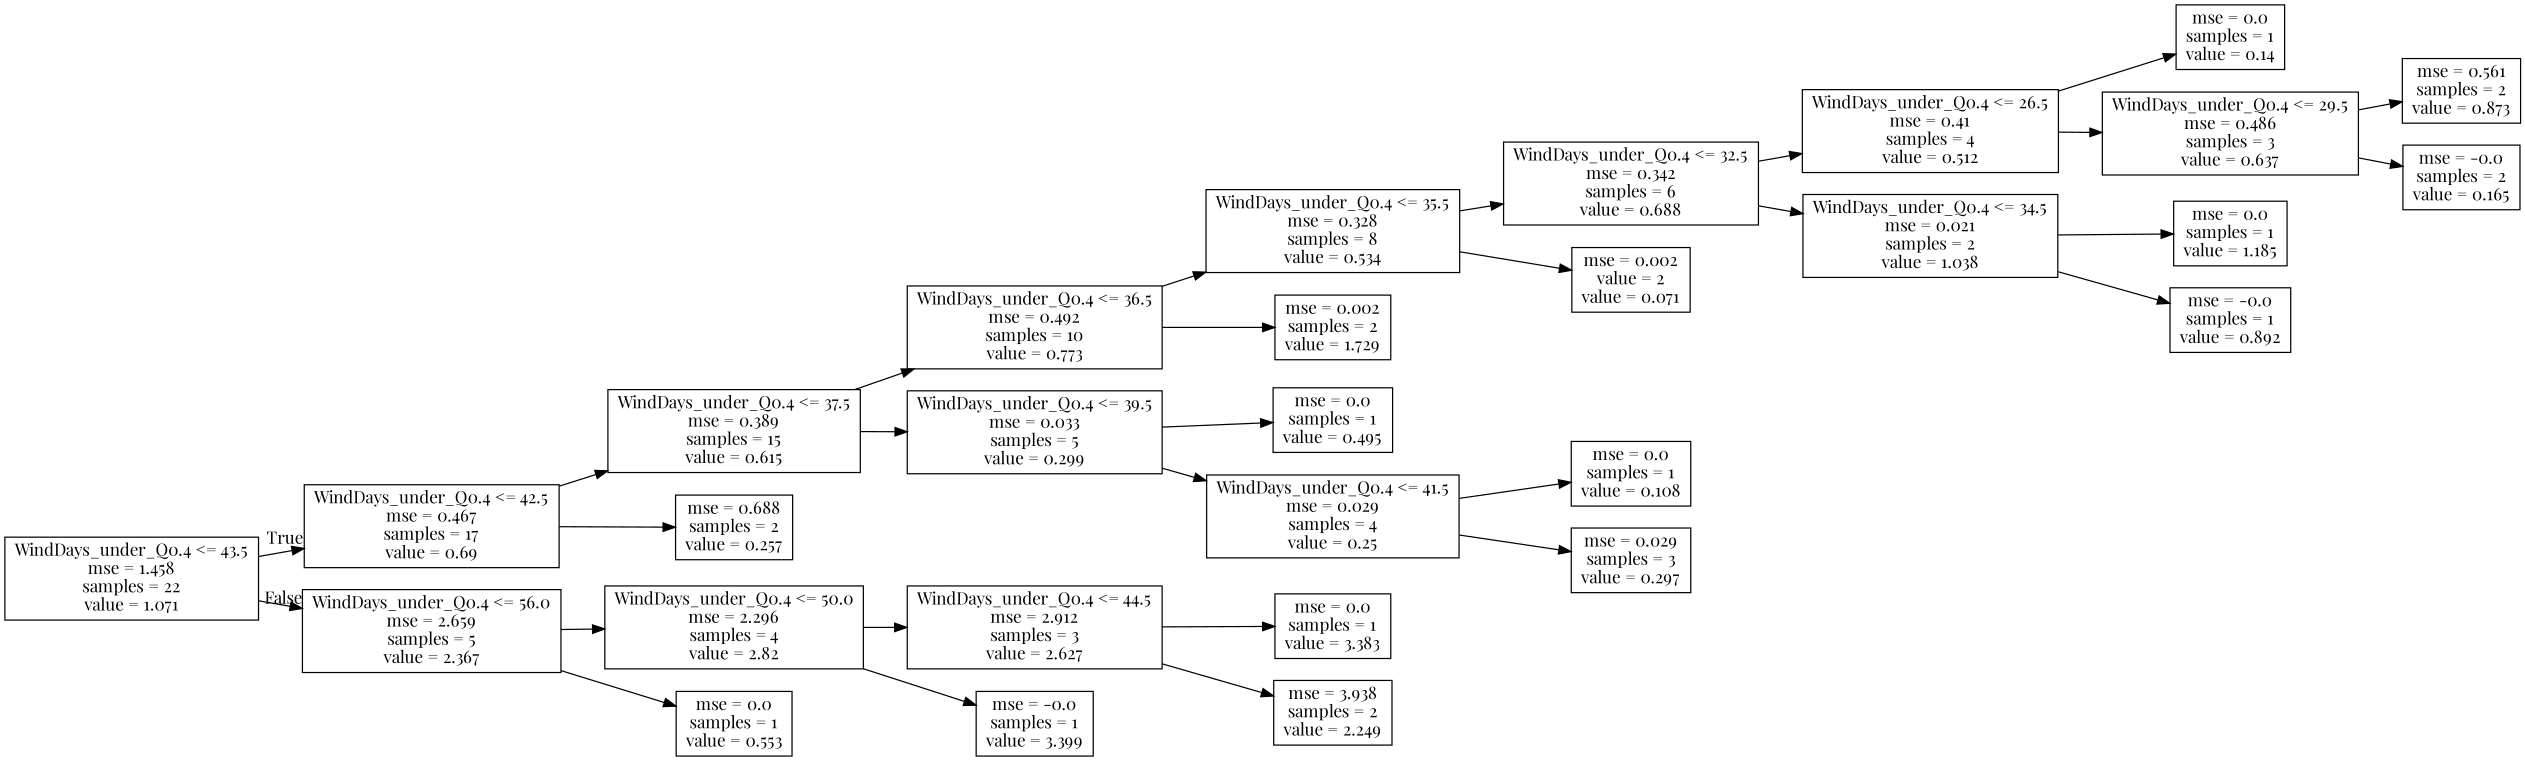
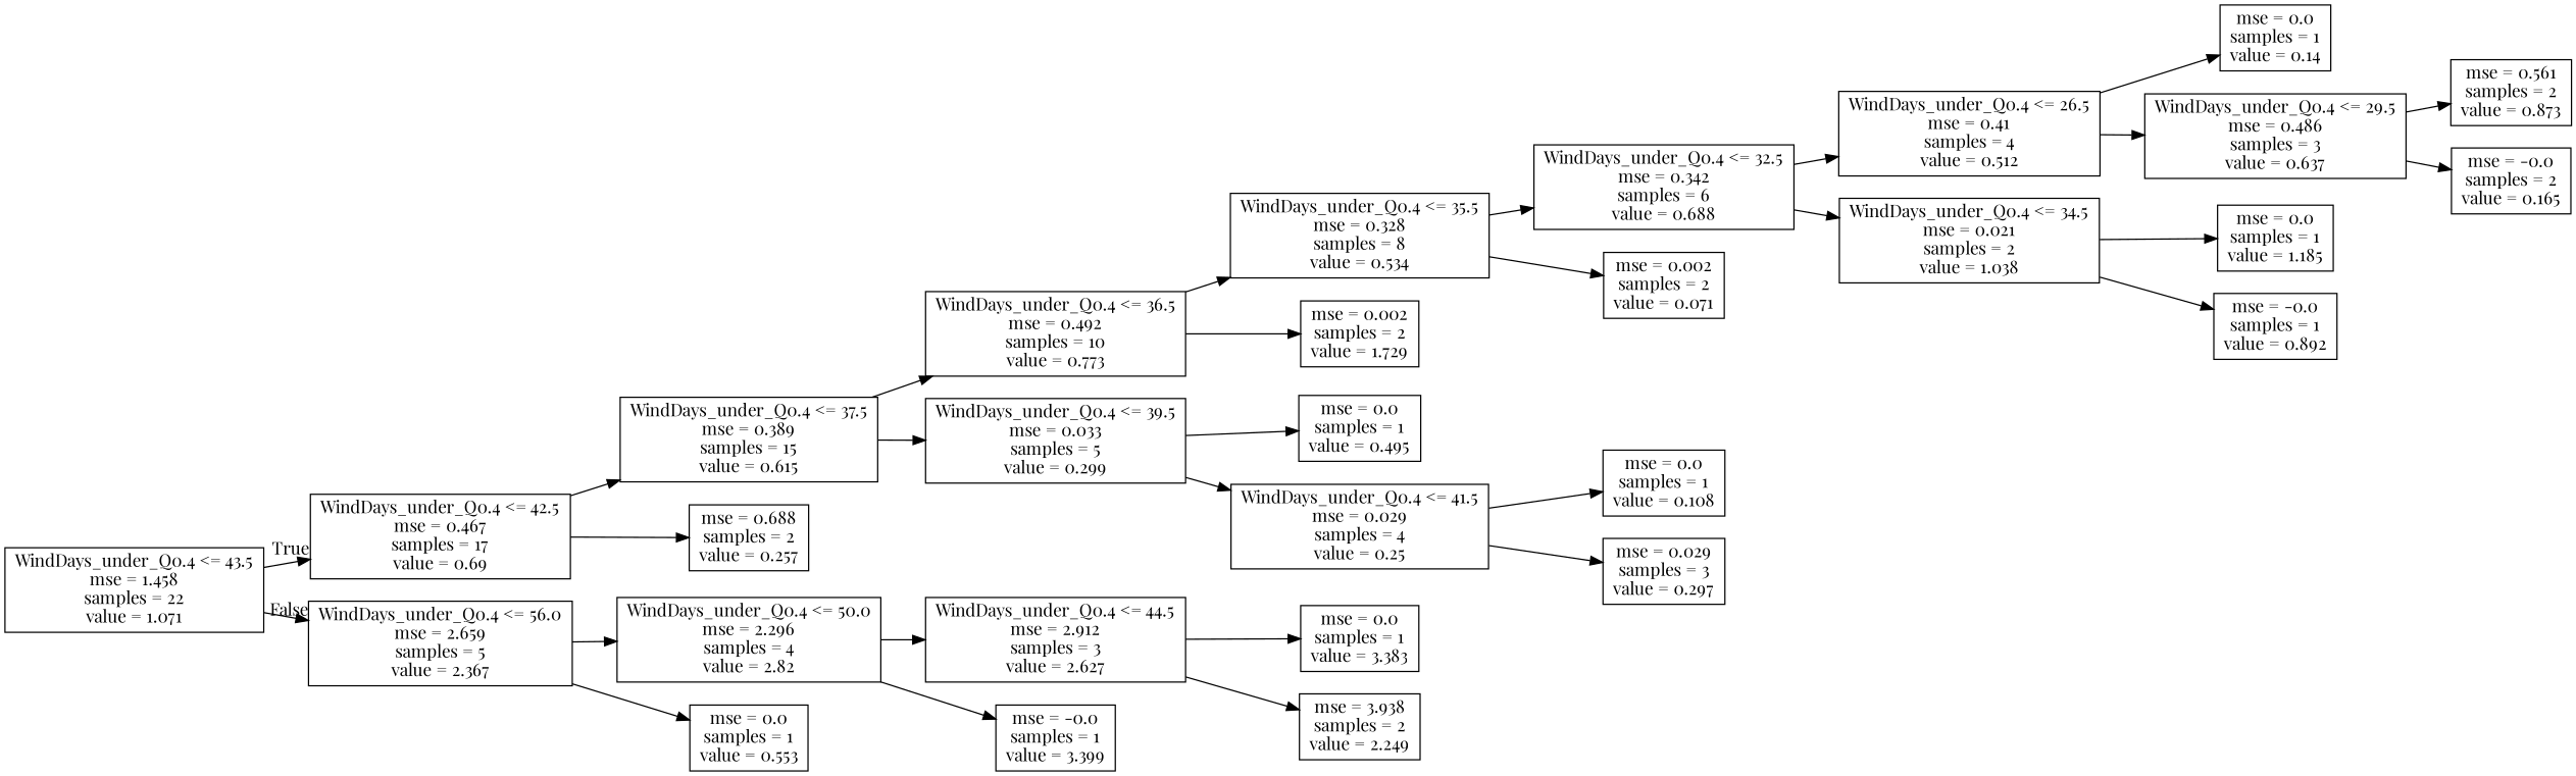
  digraph {
    fontname="Playfair Display"
    rankdir=LR
    node [fontname="Playfair Display" shape=box]
    edge [fontname="Playfair Display"]
    n1 [label="WindDays_under_Q0.4 <= 43.5\nmse = 1.458\nsamples = 22\nvalue = 1.071"]
    n2 [label="WindDays_under_Q0.4 <= 42.5\nmse = 0.467\nsamples = 17\nvalue = 0.69"]
    n3 [label="WindDays_under_Q0.4 <= 56.0\nmse = 2.659\nsamples = 5\nvalue = 2.367"]
    n4 [label="WindDays_under_Q0.4 <= 37.5\nmse = 0.389\nsamples = 15\nvalue = 0.615"]
    n5 [label="mse = 0.688\nsamples = 2\nvalue = 0.257"]
    n6 [label="WindDays_under_Q0.4 <= 50.0\nmse = 2.296\nsamples = 4\nvalue = 2.82"]
    n7 [label="mse = 0.0\nsamples = 1\nvalue = 0.553"]
    n8 [label="WindDays_under_Q0.4 <= 36.5\nmse = 0.492\nsamples = 10\nvalue = 0.773"]
    n9 [label="WindDays_under_Q0.4 <= 39.5\nmse = 0.033\nsamples = 5\nvalue = 0.299"]
    n10 [label="WindDays_under_Q0.4 <= 35.5\nmse = 0.328\nsamples = 8\nvalue = 0.534"]
    n11 [label="mse = 0.002\nsamples = 2\nvalue = 1.729"]
    n12 [label="mse = 0.0\nsamples = 1\nvalue = 0.495"]
    n13 [label="WindDays_under_Q0.4 <= 41.5\nmse = 0.029\nsamples = 4\nvalue = 0.25"]
    n14 [label="WindDays_under_Q0.4 <= 32.5\nmse = 0.342\nsamples = 6\nvalue = 0.688"]
-   n15 [label="mse = 0.002\nvalue = 2\nvalue = 0.071"]
+   n15 [label="mse = 0.002\nsamples = 2\nvalue = 0.071"]
    n16 [label="WindDays_under_Q0.4 <= 26.5\nmse = 0.41\nsamples = 4\nvalue = 0.512"]
    n17 [label="WindDays_under_Q0.4 <= 34.5\nmse = 0.021\nsamples = 2\nvalue = 1.038"]
    n18 [label="mse = 0.0\nsamples = 1\nvalue = 0.14"]
    n19 [label="WindDays_under_Q0.4 <= 29.5\nmse = 0.486\nsamples = 3\nvalue = 0.637"]
    n20 [label="mse = 0.0\nsamples = 1\nvalue = 1.185"]
    n21 [label="mse = -0.0\nsamples = 1\nvalue = 0.892"]
    n22 [label="mse = 0.561\nsamples = 2\nvalue = 0.873"]
    n23 [label="mse = -0.0\nsamples = 2\nvalue = 0.165"]
    n24 [label="mse = 0.0\nsamples = 1\nvalue = 0.108"]
    n25 [label="mse = 0.029\nsamples = 3\nvalue = 0.297"]
    n26 [label="WindDays_under_Q0.4 <= 44.5\nmse = 2.912\nsamples = 3\nvalue = 2.627"]
    n27 [label="mse = -0.0\nsamples = 1\nvalue = 3.399"]
    n28 [label="mse = 0.0\nsamples = 1\nvalue = 3.383"]
    n29 [label="mse = 3.938\nsamples = 2\nvalue = 2.249"]
    n1 -> n2 [headlabel=True labelangle=45 labeldistance=2.5]
    n1 -> n3 [headlabel=False labelangle=-45 labeldistance=2.5]
    n2 -> n4
    n2 -> n5
    n3 -> n6
    n3 -> n7
    n4 -> n8
    n4 -> n9
    n6 -> n26
    n6 -> n27
    n8 -> n10
    n8 -> n11
    n9 -> n12
    n9 -> n13
    n10 -> n14
    n10 -> n15
    n13 -> n24
    n13 -> n25
    n14 -> n16
    n14 -> n17
    n16 -> n18
    n16 -> n19
    n17 -> n20
    n17 -> n21
    n19 -> n22
    n19 -> n23
    n26 -> n28
    n26 -> n29
  }
